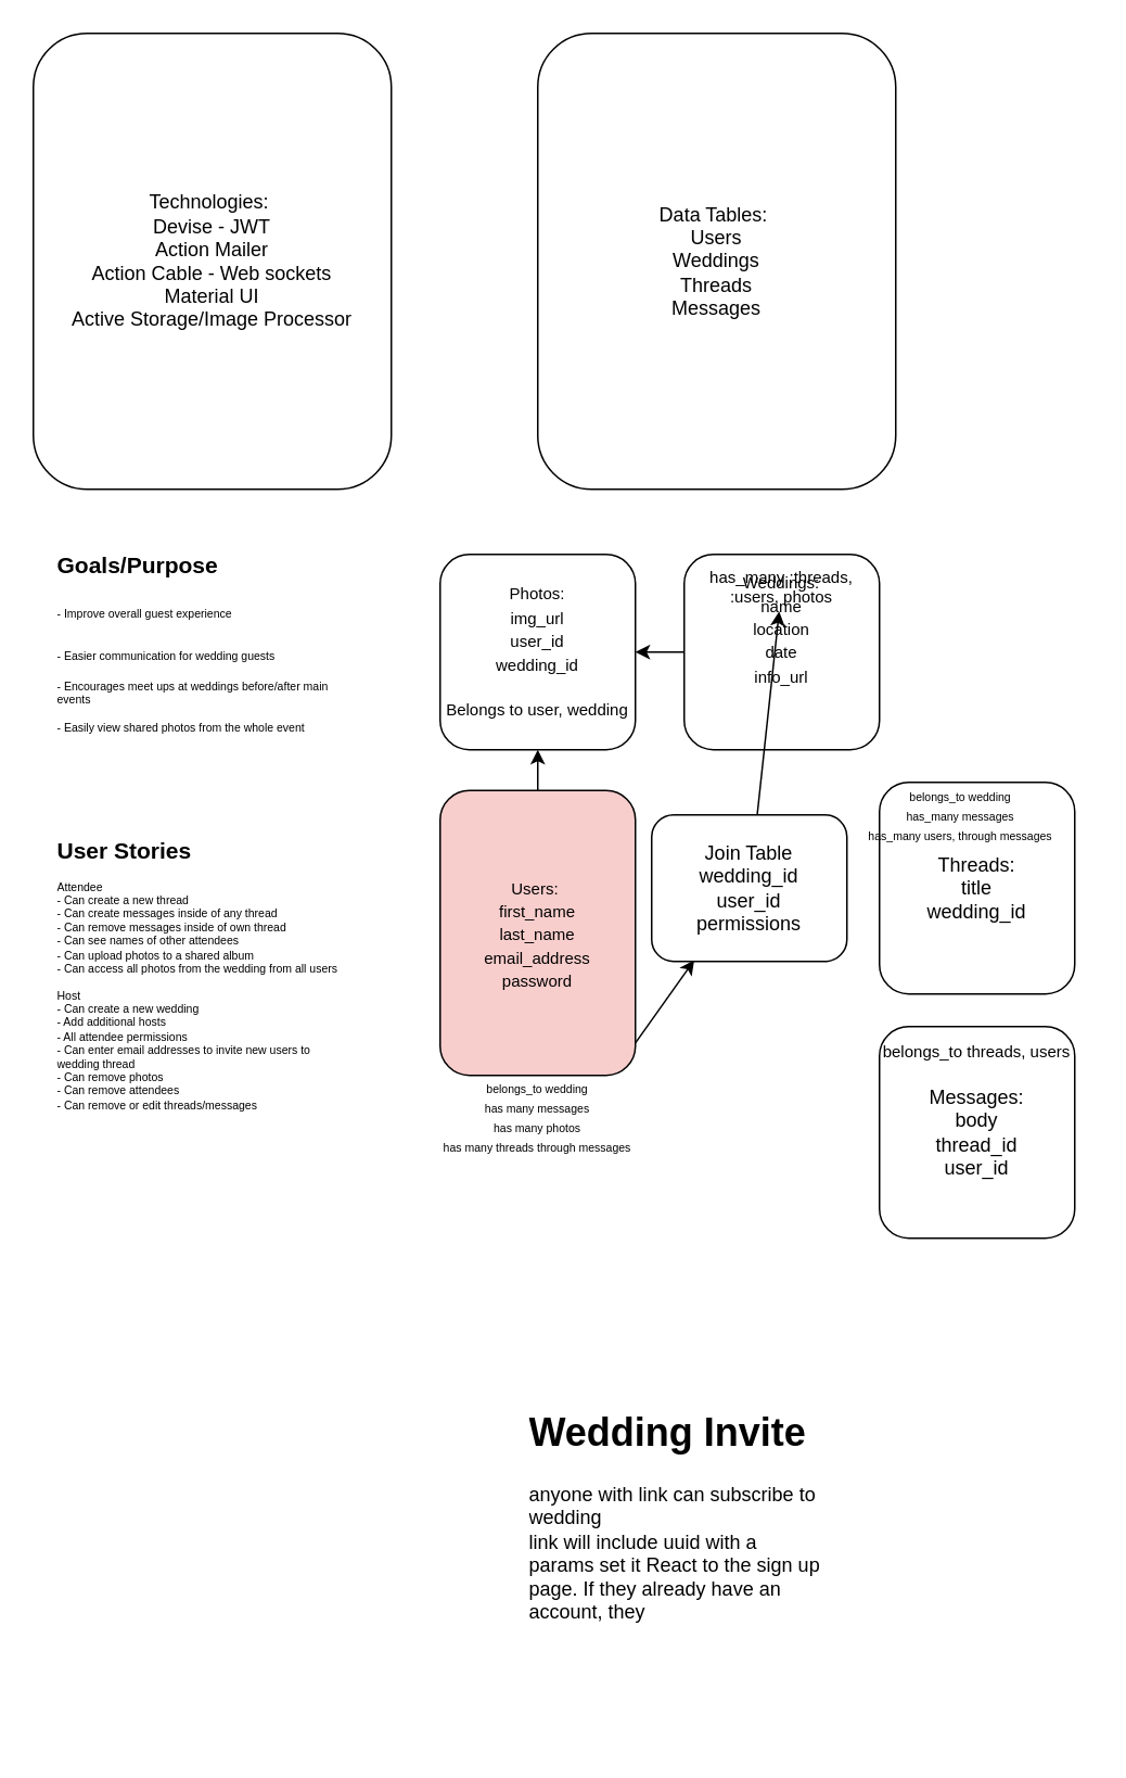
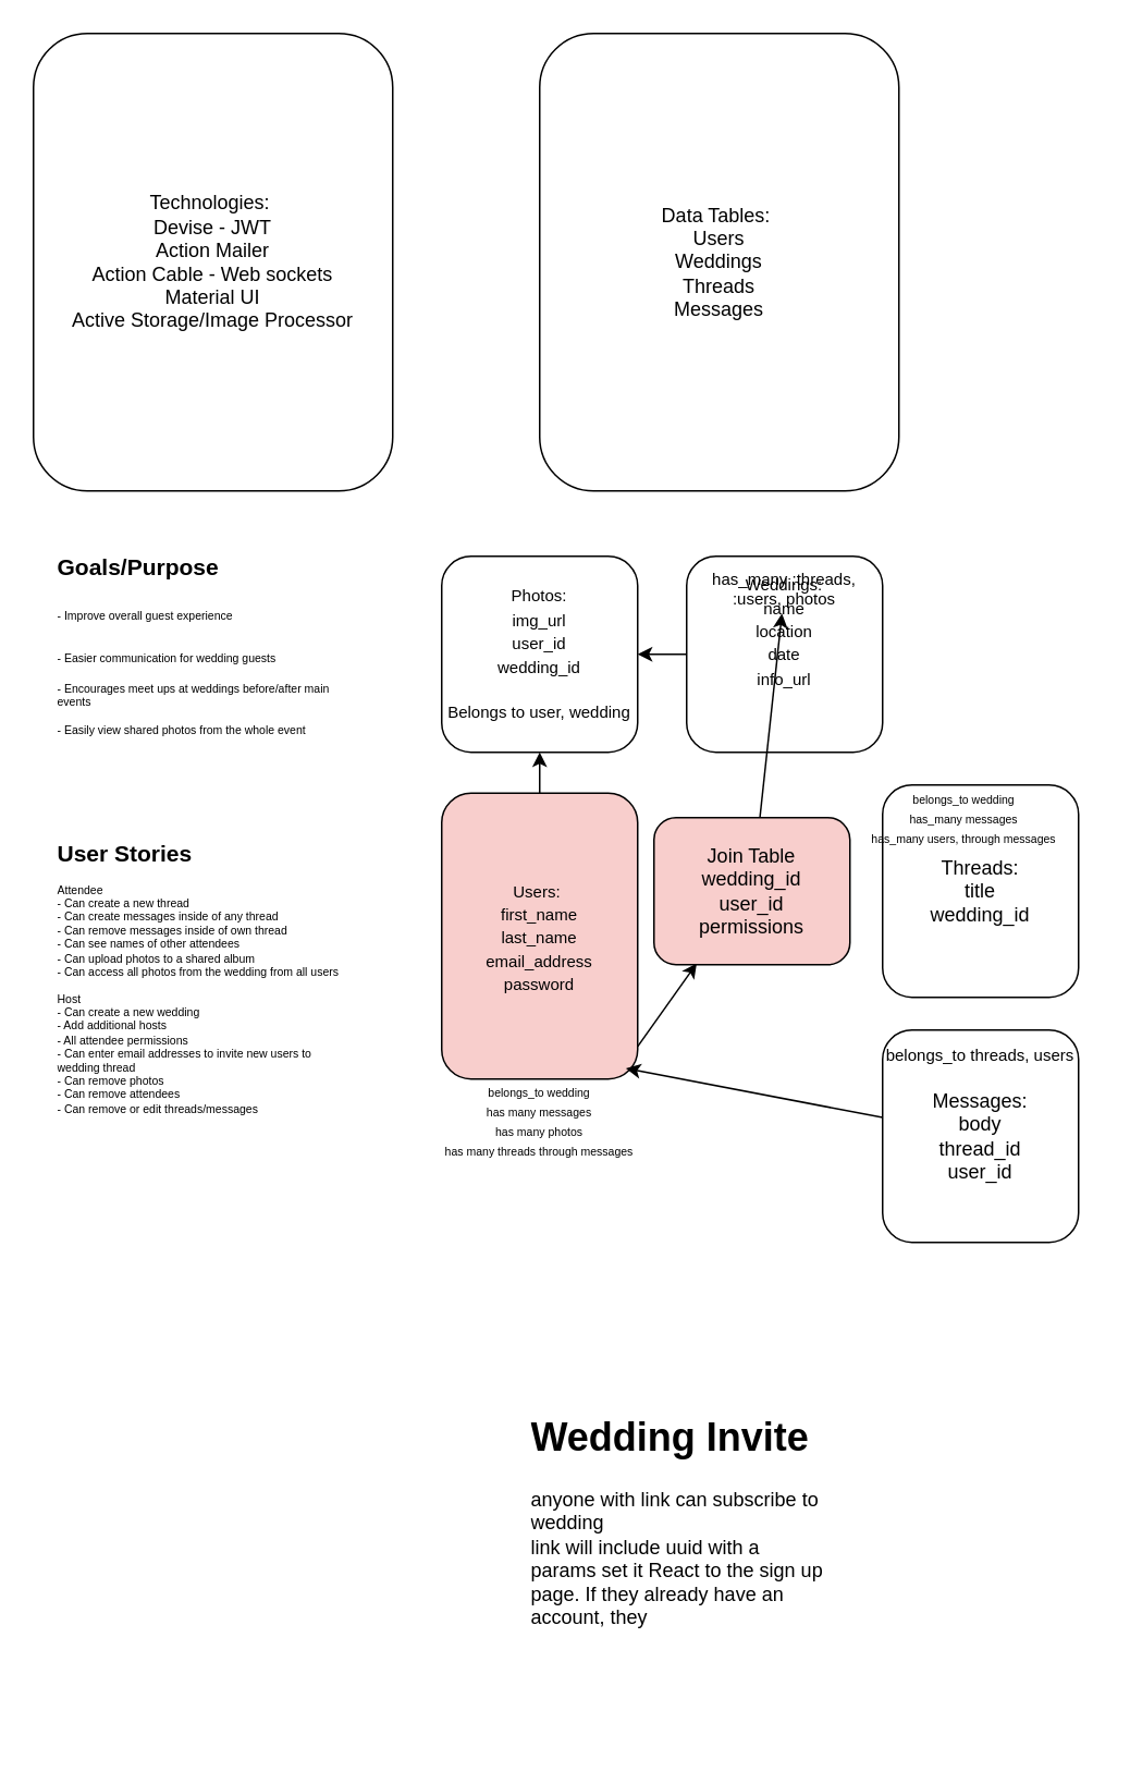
  <mxCell id="0" />
  <mxCell id="1" parent="0" />
  <mxCell id="2" value="Technologies:&amp;nbsp;&lt;br&gt;Devise - JWT&lt;br&gt;Action Mailer&lt;br&gt;Action Cable - Web sockets&lt;br&gt;Material UI&lt;br&gt;Active Storage/Image Processor" style="rounded=1;whiteSpace=wrap;html=1;" parent="1" vertex="1"><mxGeometry x="20" width="220" height="280" as="geometry" y="20" /></mxCell>
  <mxCell id="3" value="Data Tables:&amp;nbsp;&lt;br&gt;Users&lt;br&gt;Weddings&lt;br&gt;Threads&lt;br&gt;Messages" style="rounded=1;whiteSpace=wrap;html=1;" parent="1" vertex="1"><mxGeometry x="330" width="220" height="280" as="geometry" y="20" /></mxCell>
  <mxCell id="4" style="edgeStyle=none;html=1;exitX=0.5;exitY=0;exitDx=0;exitDy=0;fontSize=10;" parent="1" source="6" target="12" edge="1"><mxGeometry relative="1" as="geometry" /></mxCell>
  <mxCell id="5" style="edgeStyle=none;html=1;entryX=0.218;entryY=0.991;entryDx=0;entryDy=0;entryPerimeter=0;exitX=1;exitY=0.886;exitDx=0;exitDy=0;exitPerimeter=0;" parent="1" source="6" target="21" edge="1"><mxGeometry relative="1" as="geometry" /></mxCell>
  <mxCell id="6" value="&lt;font style=&quot;font-size: 10px&quot;&gt;Users:&amp;nbsp;&lt;br&gt;first_name&lt;br&gt;last_name&lt;br&gt;email_address&lt;br&gt;password&lt;br&gt;&lt;/font&gt;" style="rounded=1;whiteSpace=wrap;html=1;fillColor=#f8cecc;" parent="1" vertex="1"><mxGeometry x="270" y="485" width="120" height="175" as="geometry" /></mxCell>
  <mxCell id="7" style="edgeStyle=none;html=1;fontSize=10;" parent="1" source="8" target="12" edge="1"><mxGeometry relative="1" as="geometry" /></mxCell>
  <mxCell id="8" value="&lt;font style=&quot;font-size: 10px&quot;&gt;Weddings:&lt;br&gt;name&lt;br&gt;location&lt;br&gt;date&lt;br&gt;info_url&lt;br&gt;&lt;br&gt;&lt;br&gt;&lt;/font&gt;" style="rounded=1;whiteSpace=wrap;html=1;" parent="1" vertex="1"><mxGeometry x="420" y="340" width="120" height="120" as="geometry" /></mxCell>
+ <mxCell id="9" style="edgeStyle=none;html=1;entryX=0.94;entryY=0.963;entryDx=0;entryDy=0;entryPerimeter=0;fontSize=10;" parent="1" source="10" target="6" edge="1"><mxGeometry relative="1" as="geometry" /></mxCell>
  <mxCell id="10" value="Messages:&lt;br&gt;body&lt;br&gt;thread_id&lt;br&gt;user_id" style="rounded=1;whiteSpace=wrap;html=1;" parent="1" vertex="1"><mxGeometry x="540" y="630" width="120" height="130" as="geometry" /></mxCell>
  <mxCell id="11" value="Threads:&lt;br&gt;title&lt;br&gt;wedding_id" style="rounded=1;whiteSpace=wrap;html=1;" parent="1" vertex="1"><mxGeometry x="540" y="480" width="120" height="130" as="geometry" /></mxCell>
  <mxCell id="12" value="&lt;font style=&quot;font-size: 10px&quot;&gt;Photos:&lt;br&gt;img_url&lt;br&gt;user_id&lt;br&gt;wedding_id&lt;br&gt;&lt;br&gt;&lt;br&gt;&lt;/font&gt;" style="rounded=1;whiteSpace=wrap;html=1;" parent="1" vertex="1"><mxGeometry x="270" y="340" width="120" height="120" as="geometry" /></mxCell>
  <mxCell id="13" value="has_many :threads, :users, photos" style="text;html=1;strokeColor=none;fillColor=none;align=center;verticalAlign=middle;whiteSpace=wrap;rounded=0;fontSize=10;" parent="1" vertex="1"><mxGeometry x="425" y="345" width="110" height="30" as="geometry" /></mxCell>
  <mxCell id="14" value="&lt;font style=&quot;font-size: 7px&quot;&gt;belongs_to wedding&lt;br&gt;has_many messages&lt;br&gt;has_many users, through messages&lt;/font&gt;" style="text;html=1;strokeColor=none;fillColor=none;align=center;verticalAlign=middle;whiteSpace=wrap;rounded=0;fontSize=10;" parent="1" vertex="1"><mxGeometry x="520" y="485" width="140" height="30" as="geometry" /></mxCell>
  <mxCell id="15" value="belongs_to threads, users" style="text;html=1;strokeColor=none;fillColor=none;align=center;verticalAlign=middle;whiteSpace=wrap;rounded=0;fontSize=10;" parent="1" vertex="1"><mxGeometry x="530" y="630" width="140" height="30" as="geometry" /></mxCell>
  <mxCell id="16" value="&lt;font style=&quot;font-size: 7px&quot;&gt;belongs_to wedding&lt;br&gt;has many messages&lt;br&gt;has many photos&lt;br&gt;has many threads through messages&lt;/font&gt;" style="text;html=1;strokeColor=none;fillColor=none;align=center;verticalAlign=middle;whiteSpace=wrap;rounded=0;fontSize=10;" parent="1" vertex="1"><mxGeometry x="250" y="670" width="160" height="30" as="geometry" /></mxCell>
  <mxCell id="17" value="Belongs to user, wedding" style="text;html=1;strokeColor=none;fillColor=none;align=center;verticalAlign=middle;whiteSpace=wrap;rounded=0;fontSize=10;" parent="1" vertex="1"><mxGeometry x="250" y="420" width="160" height="30" as="geometry" /></mxCell>
  <mxCell id="18" value="&lt;h1&gt;&lt;span&gt;User Stories&lt;/span&gt;&lt;/h1&gt;&lt;div&gt;&lt;span&gt;&lt;span&gt;&#09;&lt;/span&gt;Attendee&lt;br&gt;&lt;/span&gt;&lt;/div&gt;&lt;div&gt;&lt;span&gt;- Can create a new thread&lt;/span&gt;&lt;/div&gt;&lt;div&gt;&lt;span&gt;- Can create messages inside of any thread&lt;/span&gt;&lt;/div&gt;&lt;div&gt;&lt;span&gt;- Can remove messages inside of own thread&lt;/span&gt;&lt;/div&gt;&lt;div&gt;&lt;span&gt;- Can see names of other attendees&lt;/span&gt;&lt;/div&gt;&lt;div&gt;&lt;span&gt;- Can upload photos to a shared album&lt;/span&gt;&lt;/div&gt;&lt;div&gt;- Can access all photos from the wedding from all users&lt;/div&gt;&lt;div&gt;&lt;span&gt;&#09;&lt;/span&gt;&lt;/div&gt;&lt;div&gt;&lt;br&gt;&lt;/div&gt;&lt;div&gt;Host&amp;nbsp;&lt;br&gt;&lt;/div&gt;&lt;div&gt;- Can create a new wedding&lt;br&gt;&lt;/div&gt;&lt;div&gt;- Add additional hosts&lt;/div&gt;&lt;div&gt;- All attendee permissions&lt;/div&gt;&lt;div&gt;- Can enter email addresses to invite new users to wedding thread&lt;/div&gt;&lt;div&gt;- Can remove photos&lt;/div&gt;&lt;div&gt;- Can remove attendees&amp;nbsp;&lt;/div&gt;&lt;div&gt;- Can remove or edit threads/messages&lt;/div&gt;&lt;div&gt;&lt;br&gt;&lt;/div&gt;&lt;div&gt;&lt;br&gt;&lt;/div&gt;&lt;div&gt;&lt;br&gt;&lt;/div&gt;&lt;div&gt;&lt;br&gt;&lt;/div&gt;" style="text;html=1;strokeColor=none;fillColor=none;spacing=5;spacingTop=-20;whiteSpace=wrap;overflow=hidden;rounded=0;fontSize=7;" parent="1" vertex="1"><mxGeometry x="30" y="515" width="190" height="230" as="geometry" /></mxCell>
  <mxCell id="19" value="&lt;h1&gt;&lt;span&gt;Goals/Purpose&lt;/span&gt;&lt;/h1&gt;&lt;h1&gt;&lt;span style=&quot;font-size: 7px ; font-weight: 400&quot;&gt;- Improve overall guest experience&lt;/span&gt;&lt;/h1&gt;&lt;h1&gt;&lt;span style=&quot;font-size: 7px ; font-weight: 400&quot;&gt;- Easier communication for wedding guests&lt;/span&gt;&lt;/h1&gt;&lt;div&gt;- Encourages meet ups at weddings before/after main events&lt;/div&gt;&lt;div&gt;&lt;br&gt;&lt;/div&gt;&lt;div&gt;- Easily view shared photos from the whole event&lt;/div&gt;" style="text;html=1;strokeColor=none;fillColor=none;spacing=5;spacingTop=-20;whiteSpace=wrap;overflow=hidden;rounded=0;fontSize=7;" parent="1" vertex="1"><mxGeometry x="30" y="340" width="190" height="160" as="geometry" /></mxCell>
  <mxCell id="20" style="edgeStyle=none;html=1;" parent="1" source="21" target="13" edge="1"><mxGeometry relative="1" as="geometry" /></mxCell>
- <mxCell id="21" value="Join Table&lt;br&gt;wedding_id&lt;br&gt;user_id&lt;br&gt;permissions" style="rounded=1;whiteSpace=wrap;html=1;" parent="1" vertex="1"><mxGeometry x="400" y="500" width="120" height="90" as="geometry" /></mxCell>
+ <mxCell id="21" value="Join Table&lt;br&gt;wedding_id&lt;br&gt;user_id&lt;br&gt;permissions" style="rounded=1;whiteSpace=wrap;html=1;fillColor=#f8cecc;" parent="1" vertex="1"><mxGeometry x="400" y="500" width="120" height="90" as="geometry" /></mxCell>
  <mxCell id="22" value="&lt;h1&gt;&lt;span&gt;Wedding Invite&lt;/span&gt;&lt;br&gt;&lt;/h1&gt;&lt;div&gt;&lt;span&gt;anyone with link can subscribe to wedding&lt;/span&gt;&lt;/div&gt;&lt;div&gt;&lt;span&gt;link will include uuid with a params set it React to the sign up page. If they already have an account, they&lt;/span&gt;&lt;/div&gt;" style="text;html=1;strokeColor=none;fillColor=none;spacing=5;spacingTop=-20;whiteSpace=wrap;overflow=hidden;rounded=0;" vertex="1" parent="1"><mxGeometry x="320" y="860" width="190" height="210" as="geometry" /></mxCell>
